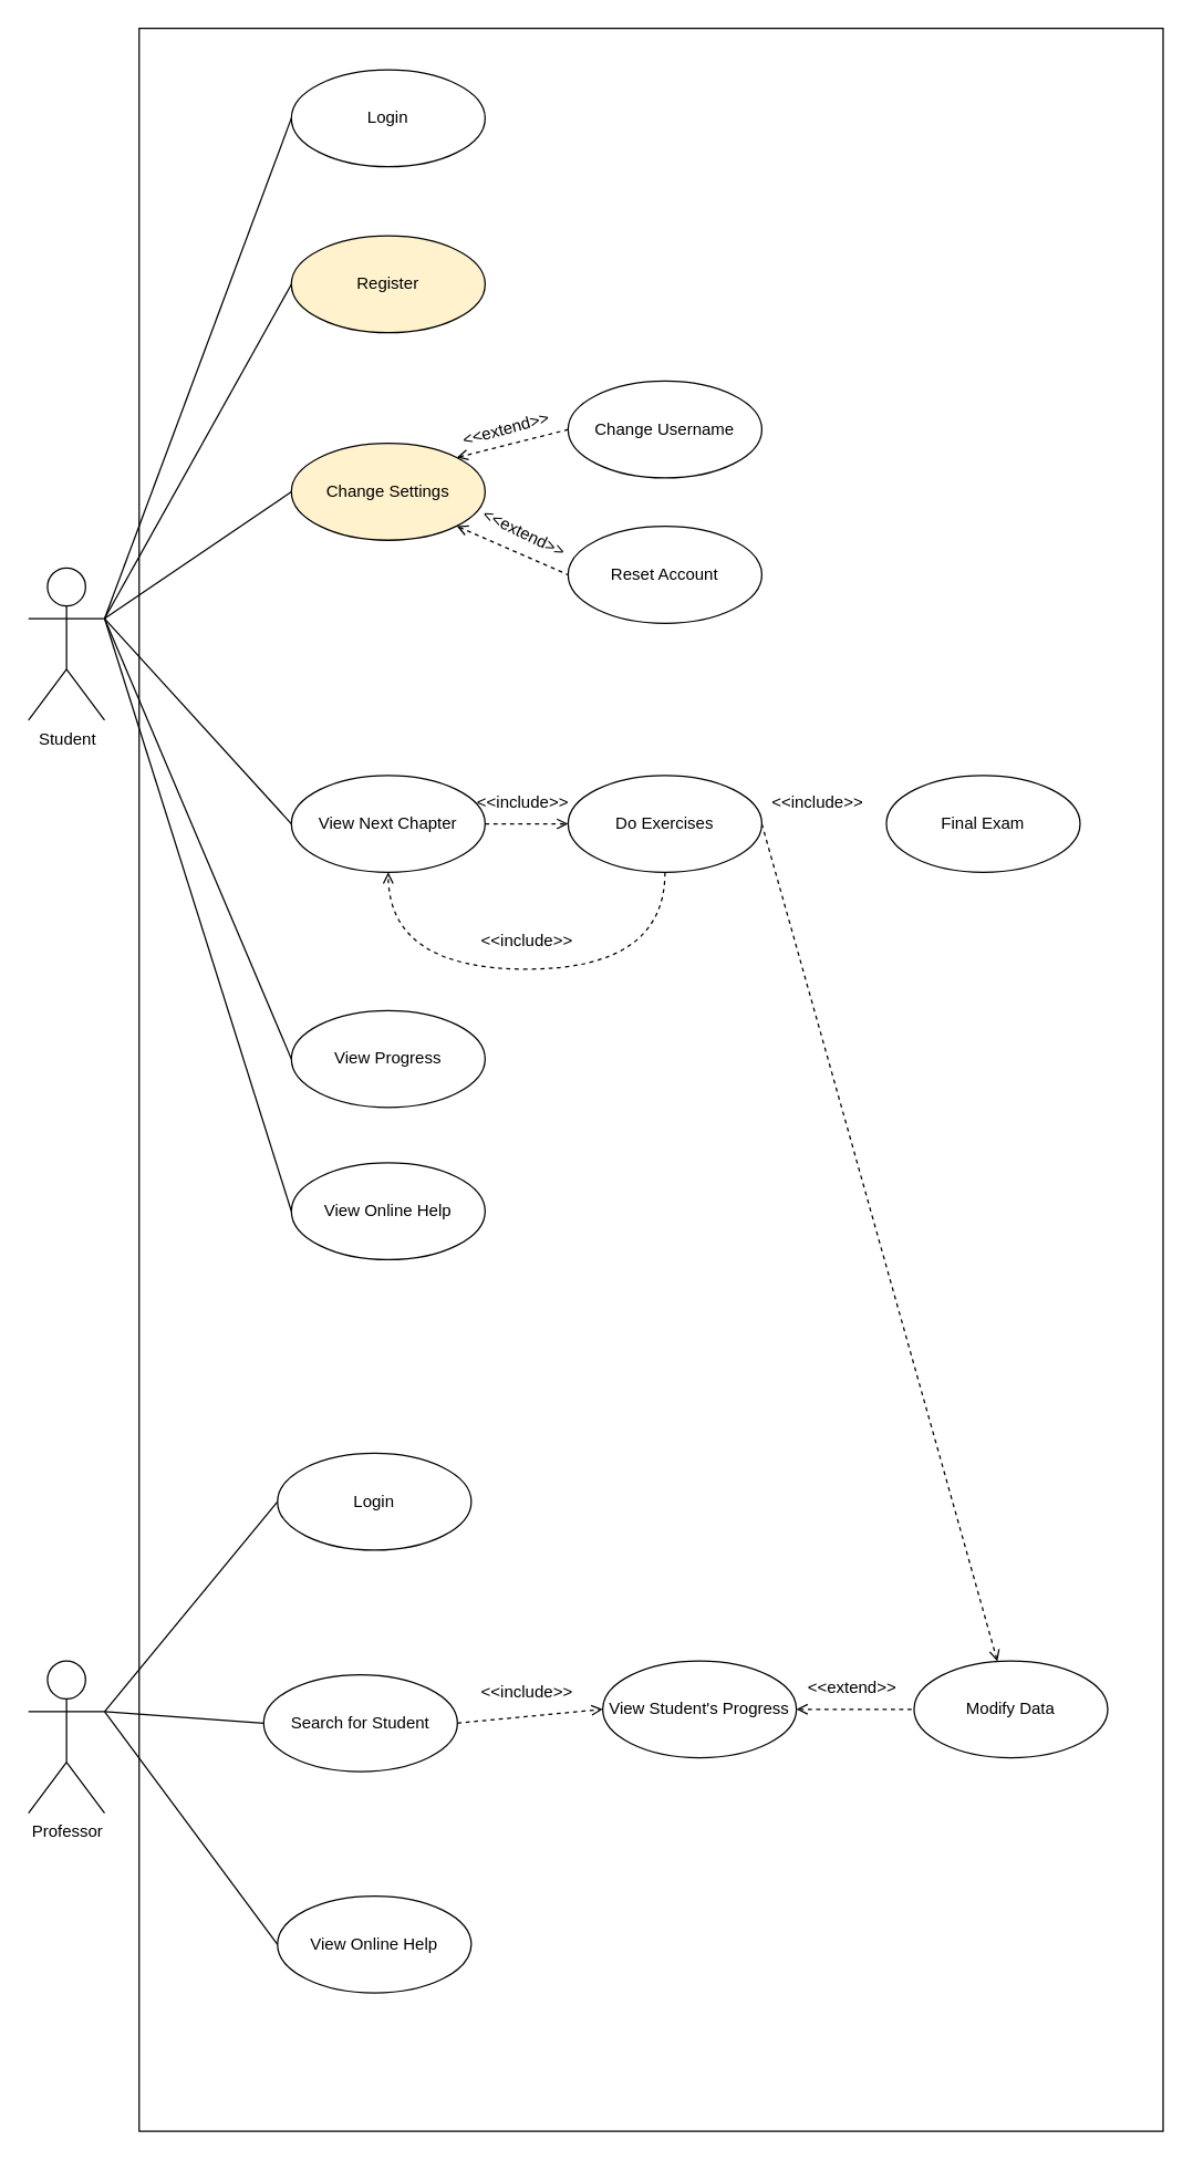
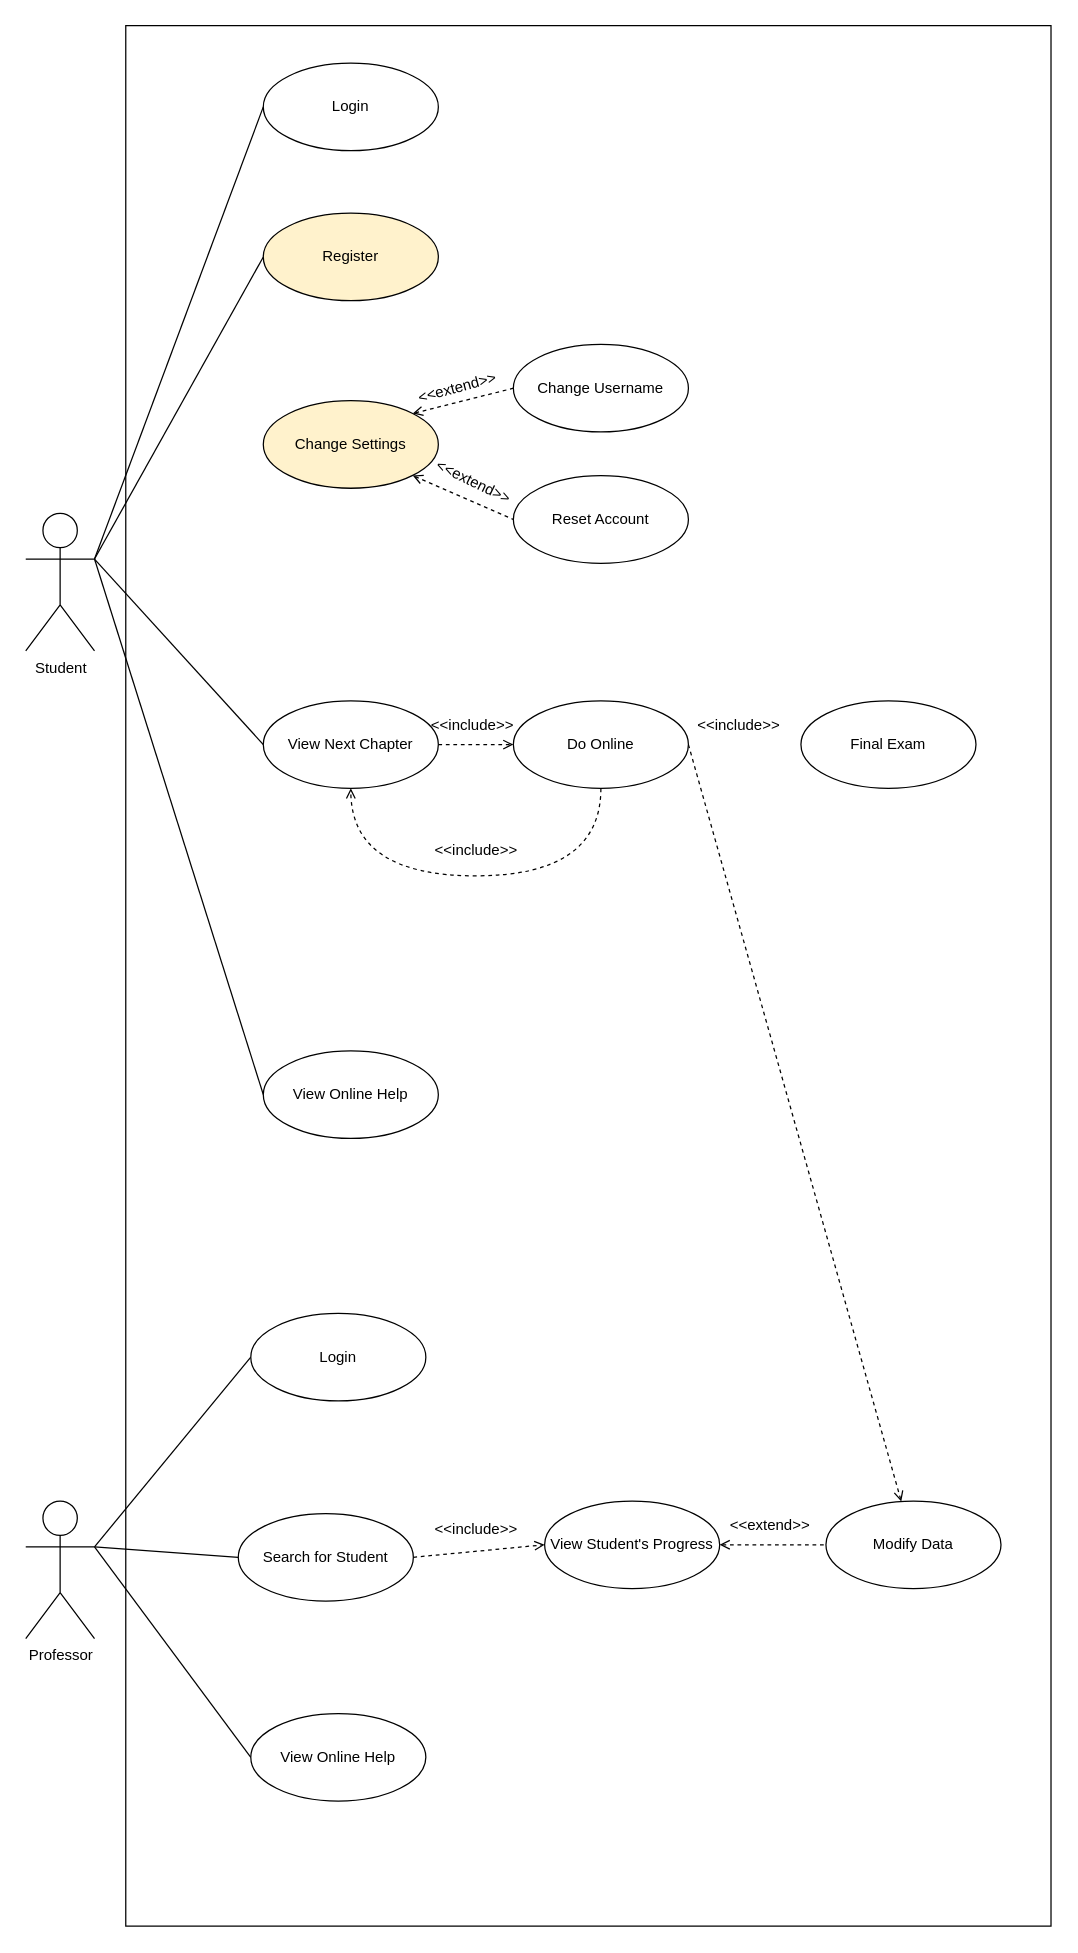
  <mxCell id="0" />
  <mxCell id="1" parent="0" />
  <mxCell id="2" value="" style="whiteSpace=wrap;html=1;" parent="1" vertex="1"><mxGeometry x="100" y="20" width="740" height="1520" as="geometry" /></mxCell>
  <mxCell id="3" style="rounded=0;orthogonalLoop=1;jettySize=auto;html=1;exitX=1;exitY=0.333;exitDx=0;exitDy=0;exitPerimeter=0;entryX=0;entryY=0.5;entryDx=0;entryDy=0;endArrow=none;endFill=0;" parent="1" source="4" target="5" edge="1"><mxGeometry relative="1" as="geometry" /></mxCell>
  <mxCell id="4" value="Student" style="shape=umlActor;verticalLabelPosition=bottom;labelBackgroundColor=#ffffff;verticalAlign=top;html=1;" parent="1" vertex="1"><mxGeometry x="20" y="410" width="55" height="110" as="geometry" /></mxCell>
  <mxCell id="5" value="Login" style="ellipse;whiteSpace=wrap;html=1;" parent="1" vertex="1"><mxGeometry x="210" y="50" width="140" height="70" as="geometry" /></mxCell>
  <mxCell id="6" style="edgeStyle=none;rounded=0;orthogonalLoop=1;jettySize=auto;html=1;exitX=0;exitY=0.5;exitDx=0;exitDy=0;entryX=1;entryY=0.333;entryDx=0;entryDy=0;entryPerimeter=0;endArrow=none;endFill=0;" parent="1" source="7" target="4" edge="1"><mxGeometry relative="1" as="geometry" /></mxCell>
  <mxCell id="7" value="Register" style="ellipse;whiteSpace=wrap;html=1;fillColor=#fff2cc;" parent="1" vertex="1"><mxGeometry x="210" y="170" width="140" height="70" as="geometry" /></mxCell>
- <mxCell id="8" style="edgeStyle=none;rounded=0;orthogonalLoop=1;jettySize=auto;html=1;exitX=0;exitY=0.5;exitDx=0;exitDy=0;entryX=1;entryY=0.333;entryDx=0;entryDy=0;entryPerimeter=0;endArrow=none;endFill=0;" parent="1" source="11" target="4" edge="1"><mxGeometry relative="1" as="geometry" /></mxCell>
  <mxCell id="9" style="edgeStyle=none;rounded=0;orthogonalLoop=1;jettySize=auto;html=1;exitX=1;exitY=0;exitDx=0;exitDy=0;entryX=0;entryY=0.5;entryDx=0;entryDy=0;endArrow=none;endFill=0;dashed=1;startArrow=open;startFill=0;" parent="1" source="11" target="19" edge="1"><mxGeometry relative="1" as="geometry" /></mxCell>
  <mxCell id="10" style="edgeStyle=none;rounded=0;orthogonalLoop=1;jettySize=auto;html=1;exitX=1;exitY=1;exitDx=0;exitDy=0;entryX=0;entryY=0.5;entryDx=0;entryDy=0;endArrow=none;endFill=0;dashed=1;startArrow=open;startFill=0;" parent="1" source="11" target="20" edge="1"><mxGeometry relative="1" as="geometry" /></mxCell>
  <mxCell id="11" value="Change Settings" style="ellipse;whiteSpace=wrap;html=1;fillColor=#fff2cc;" parent="1" vertex="1"><mxGeometry x="210" y="320" width="140" height="70" as="geometry" /></mxCell>
- <mxCell id="12" style="edgeStyle=none;rounded=0;orthogonalLoop=1;jettySize=auto;html=1;exitX=0;exitY=0.5;exitDx=0;exitDy=0;entryX=1;entryY=0.333;entryDx=0;entryDy=0;entryPerimeter=0;endArrow=none;endFill=0;" parent="1" source="13" target="4" edge="1"><mxGeometry relative="1" as="geometry" /></mxCell>
- <mxCell id="13" value="View Progress" style="ellipse;whiteSpace=wrap;html=1;" parent="1" vertex="1"><mxGeometry x="210" y="730" width="140" height="70" as="geometry" /></mxCell>
  <mxCell id="14" style="edgeStyle=none;rounded=0;orthogonalLoop=1;jettySize=auto;html=1;exitX=0;exitY=0.5;exitDx=0;exitDy=0;entryX=1;entryY=0.333;entryDx=0;entryDy=0;entryPerimeter=0;endArrow=none;endFill=0;" parent="1" source="16" target="4" edge="1"><mxGeometry relative="1" as="geometry" /></mxCell>
  <mxCell id="15" style="edgeStyle=none;rounded=0;orthogonalLoop=1;jettySize=auto;html=1;exitX=1;exitY=0.5;exitDx=0;exitDy=0;entryX=0;entryY=0.5;entryDx=0;entryDy=0;endArrow=open;endFill=0;dashed=1;" parent="1" source="16" target="23" edge="1"><mxGeometry relative="1" as="geometry" /></mxCell>
  <mxCell id="16" value="View Next Chapter" style="ellipse;whiteSpace=wrap;html=1;" parent="1" vertex="1"><mxGeometry x="210" y="560" width="140" height="70" as="geometry" /></mxCell>
  <mxCell id="17" style="edgeStyle=none;rounded=0;orthogonalLoop=1;jettySize=auto;html=1;exitX=0;exitY=0.5;exitDx=0;exitDy=0;entryX=1;entryY=0.333;entryDx=0;entryDy=0;entryPerimeter=0;endArrow=none;endFill=0;" parent="1" source="18" target="4" edge="1"><mxGeometry relative="1" as="geometry" /></mxCell>
  <mxCell id="18" value="View Online Help" style="ellipse;whiteSpace=wrap;html=1;" parent="1" vertex="1"><mxGeometry x="210" y="840" width="140" height="70" as="geometry" /></mxCell>
  <mxCell id="19" value="Change Username" style="ellipse;whiteSpace=wrap;html=1;" parent="1" vertex="1"><mxGeometry x="410" y="275" width="140" height="70" as="geometry" /></mxCell>
  <mxCell id="20" value="Reset Account" style="ellipse;whiteSpace=wrap;html=1;" parent="1" vertex="1"><mxGeometry x="410" y="380" width="140" height="70" as="geometry" /></mxCell>
  <mxCell id="21" style="edgeStyle=none;rounded=0;orthogonalLoop=1;jettySize=auto;html=1;exitX=1;exitY=0.5;exitDx=0;exitDy=0;endArrow=open;endFill=0;dashed=1;" parent="1" source="23" target="40" edge="1"><mxGeometry relative="1" as="geometry" /></mxCell>
  <mxCell id="22" style="edgeStyle=orthogonalEdgeStyle;rounded=0;orthogonalLoop=1;jettySize=auto;html=1;exitX=0.5;exitY=1;exitDx=0;exitDy=0;entryX=0.5;entryY=1;entryDx=0;entryDy=0;dashed=1;startArrow=none;startFill=0;endArrow=open;endFill=0;curved=1;" parent="1" source="23" target="16" edge="1"><mxGeometry relative="1" as="geometry"><Array as="points"><mxPoint x="480" y="700" /><mxPoint x="280" y="700" /></Array></mxGeometry></mxCell>
- <mxCell id="23" value="Do Exercises" style="ellipse;whiteSpace=wrap;html=1;" parent="1" vertex="1"><mxGeometry x="410" y="560" width="140" height="70" as="geometry" /></mxCell>
+ <mxCell id="23" value="Do Online" style="ellipse;whiteSpace=wrap;html=1;" parent="1" vertex="1"><mxGeometry x="410" y="560" width="140" height="70" as="geometry" /></mxCell>
  <mxCell id="24" value="Final Exam" style="ellipse;whiteSpace=wrap;html=1;" parent="1" vertex="1"><mxGeometry x="640" y="560" width="140" height="70" as="geometry" /></mxCell>
  <mxCell id="25" value="&amp;lt;&amp;lt;extend&amp;gt;&amp;gt;" style="text;html=1;align=center;verticalAlign=middle;resizable=0;points=[];autosize=1;rotation=-15;" parent="1" vertex="1"><mxGeometry x="325" y="300" width="80" height="20" as="geometry" /></mxCell>
  <mxCell id="26" value="&amp;lt;&amp;lt;extend&amp;gt;&amp;gt;" style="text;html=1;align=center;verticalAlign=middle;resizable=0;points=[];autosize=1;rotation=26;" parent="1" vertex="1"><mxGeometry x="338" y="375" width="80" height="20" as="geometry" /></mxCell>
  <mxCell id="27" value="&amp;lt;&amp;lt;include&amp;gt;&amp;gt;" style="text;html=1;align=center;verticalAlign=middle;resizable=0;points=[];autosize=1;rotation=0;" parent="1" vertex="1"><mxGeometry x="337" y="570" width="80" height="20" as="geometry" /></mxCell>
  <mxCell id="28" value="&amp;lt;&amp;lt;include&amp;gt;&amp;gt;" style="text;html=1;align=center;verticalAlign=middle;resizable=0;points=[];autosize=1;" parent="1" vertex="1"><mxGeometry x="550" y="570" width="80" height="20" as="geometry" /></mxCell>
  <mxCell id="29" value="&amp;lt;&amp;lt;include&amp;gt;&amp;gt;" style="text;html=1;align=center;verticalAlign=middle;resizable=0;points=[];autosize=1;rotation=0;" parent="1" vertex="1"><mxGeometry x="340" y="670" width="80" height="20" as="geometry" /></mxCell>
  <mxCell id="30" style="rounded=0;orthogonalLoop=1;jettySize=auto;html=1;exitX=1;exitY=0.333;exitDx=0;exitDy=0;exitPerimeter=0;entryX=0;entryY=0.5;entryDx=0;entryDy=0;startArrow=none;startFill=0;endArrow=none;endFill=0;" parent="1" source="33" target="34" edge="1"><mxGeometry relative="1" as="geometry" /></mxCell>
  <mxCell id="31" style="edgeStyle=none;rounded=0;orthogonalLoop=1;jettySize=auto;html=1;exitX=1;exitY=0.333;exitDx=0;exitDy=0;exitPerimeter=0;entryX=0;entryY=0.5;entryDx=0;entryDy=0;startArrow=none;startFill=0;endArrow=none;endFill=0;" parent="1" source="33" target="36" edge="1"><mxGeometry relative="1" as="geometry" /></mxCell>
  <mxCell id="32" style="edgeStyle=none;rounded=0;orthogonalLoop=1;jettySize=auto;html=1;exitX=1;exitY=0.333;exitDx=0;exitDy=0;exitPerimeter=0;entryX=0;entryY=0.5;entryDx=0;entryDy=0;startArrow=none;startFill=0;endArrow=none;endFill=0;" parent="1" source="33" target="37" edge="1"><mxGeometry relative="1" as="geometry" /></mxCell>
  <mxCell id="33" value="Professor" style="shape=umlActor;verticalLabelPosition=bottom;labelBackgroundColor=#ffffff;verticalAlign=top;html=1;" parent="1" vertex="1"><mxGeometry x="20" y="1200" width="55" height="110" as="geometry" /></mxCell>
  <mxCell id="34" value="Login" style="ellipse;whiteSpace=wrap;html=1;" parent="1" vertex="1"><mxGeometry x="200" y="1050" width="140" height="70" as="geometry" /></mxCell>
  <mxCell id="35" style="edgeStyle=none;rounded=0;orthogonalLoop=1;jettySize=auto;html=1;exitX=1;exitY=0.5;exitDx=0;exitDy=0;entryX=0;entryY=0.5;entryDx=0;entryDy=0;startArrow=none;startFill=0;endArrow=open;endFill=0;dashed=1;" parent="1" source="36" target="39" edge="1"><mxGeometry relative="1" as="geometry" /></mxCell>
  <mxCell id="36" value="Search for Student" style="ellipse;whiteSpace=wrap;html=1;" parent="1" vertex="1"><mxGeometry x="190" y="1210" width="140" height="70" as="geometry" /></mxCell>
  <mxCell id="37" value="View Online Help" style="ellipse;whiteSpace=wrap;html=1;" parent="1" vertex="1"><mxGeometry x="200" y="1370" width="140" height="70" as="geometry" /></mxCell>
  <mxCell id="38" style="edgeStyle=none;rounded=0;orthogonalLoop=1;jettySize=auto;html=1;exitX=1;exitY=0.5;exitDx=0;exitDy=0;entryX=0;entryY=0.5;entryDx=0;entryDy=0;dashed=1;startArrow=open;startFill=0;endArrow=none;endFill=0;" parent="1" source="39" target="40" edge="1"><mxGeometry relative="1" as="geometry" /></mxCell>
  <mxCell id="39" value="View Student's Progress" style="ellipse;whiteSpace=wrap;html=1;" parent="1" vertex="1"><mxGeometry x="435" y="1200" width="140" height="70" as="geometry" /></mxCell>
  <mxCell id="40" value="Modify Data" style="ellipse;whiteSpace=wrap;html=1;" parent="1" vertex="1"><mxGeometry x="660" y="1200" width="140" height="70" as="geometry" /></mxCell>
  <mxCell id="41" value="&amp;lt;&amp;lt;include&amp;gt;&amp;gt;" style="text;html=1;align=center;verticalAlign=middle;resizable=0;points=[];autosize=1;rotation=0;" parent="1" vertex="1"><mxGeometry x="340" y="1213" width="80" height="20" as="geometry" /></mxCell>
  <mxCell id="42" value="&amp;lt;&amp;lt;extend&amp;gt;&amp;gt;" style="text;html=1;align=center;verticalAlign=middle;resizable=0;points=[];autosize=1;rotation=0;" parent="1" vertex="1"><mxGeometry x="575" y="1210" width="80" height="20" as="geometry" /></mxCell>
